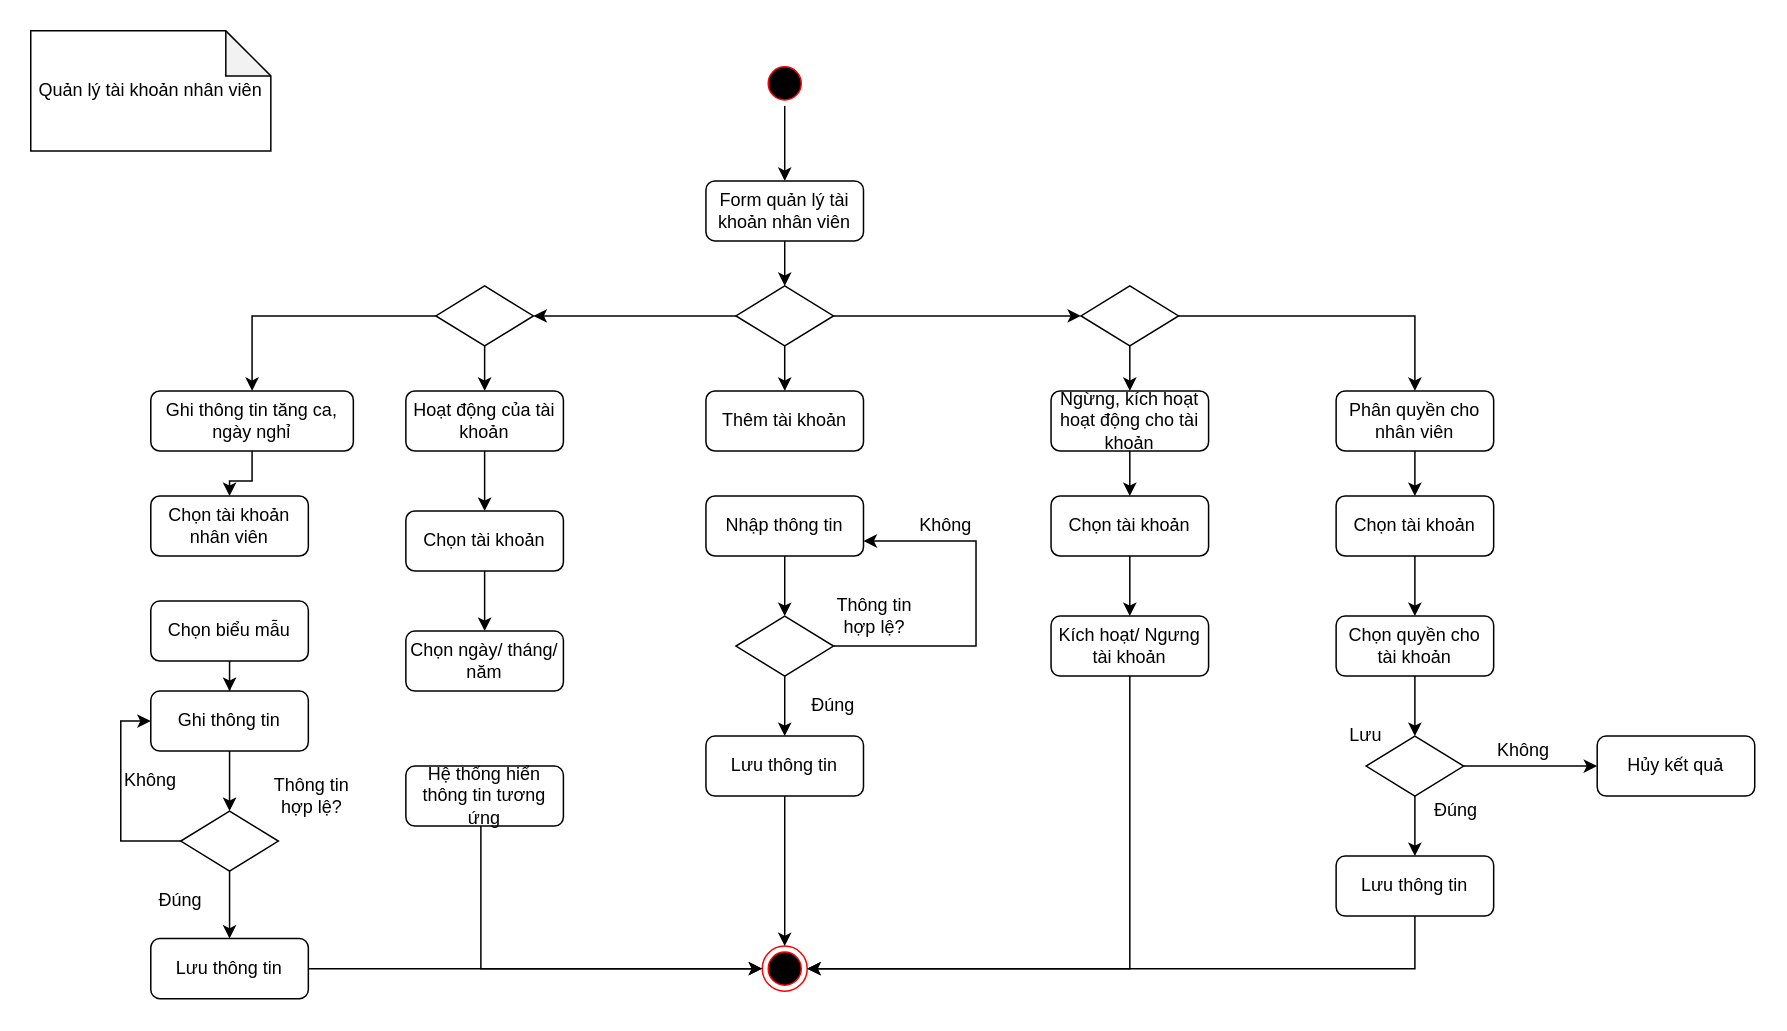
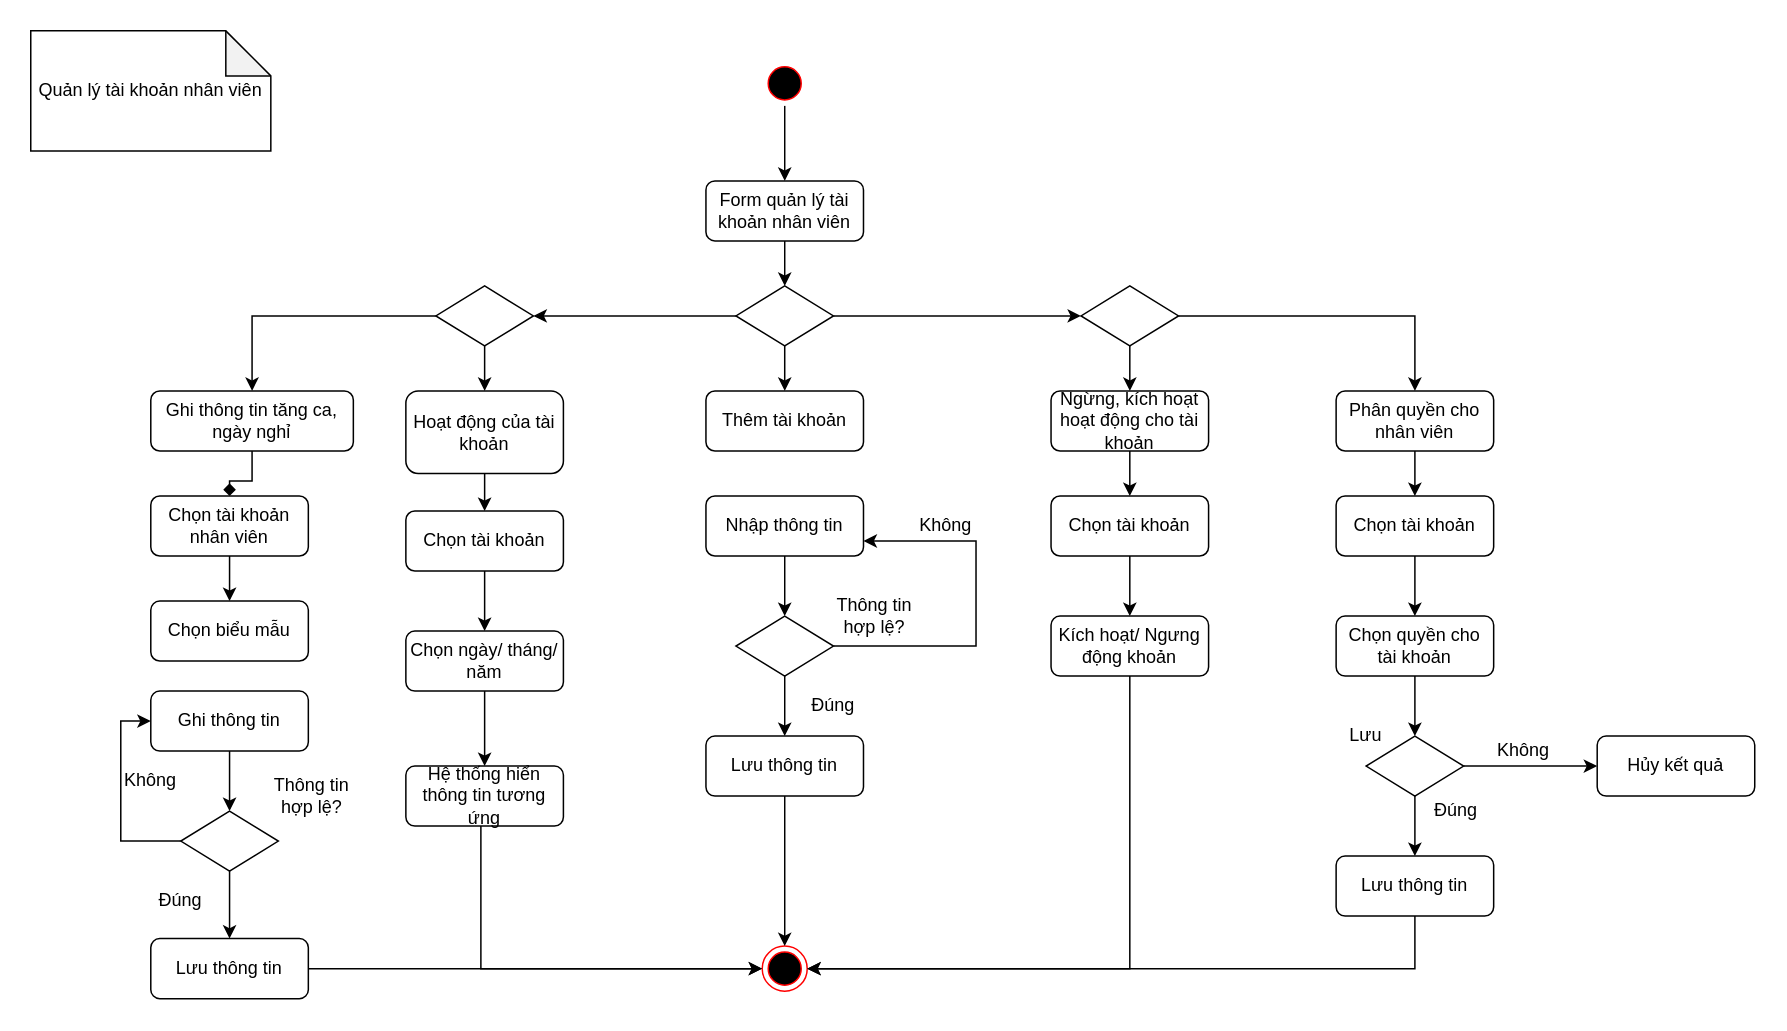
  <mxCell id="0" />
  <mxCell id="1" parent="0" />
  <mxCell id="2" style="edgeStyle=orthogonalEdgeStyle;rounded=0;orthogonalLoop=1;jettySize=auto;html=1;" parent="1" source="3" target="6" edge="1"><mxGeometry relative="1" as="geometry" /></mxCell>
  <mxCell id="3" value="" style="ellipse;shape=startState;fillColor=#000000;strokeColor=#ff0000;" parent="1" vertex="1"><mxGeometry x="507.5" y="40" width="30" height="30" as="geometry" /></mxCell>
  <mxCell id="4" value="Quản lý tài khoản nhân viên" style="shape=note;whiteSpace=wrap;html=1;backgroundOutline=1;darkOpacity=0.05;rotation=0;" parent="1" vertex="1"><mxGeometry x="20" y="20" width="160" height="80" as="geometry" /></mxCell>
  <mxCell id="5" style="edgeStyle=orthogonalEdgeStyle;rounded=0;orthogonalLoop=1;jettySize=auto;html=1;entryX=0.5;entryY=0;entryDx=0;entryDy=0;" parent="1" source="6" target="10" edge="1"><mxGeometry relative="1" as="geometry"><Array as="points"><mxPoint x="523" y="190" /><mxPoint x="523" y="190" /></Array></mxGeometry></mxCell>
  <mxCell id="6" value="Form quản lý tài khoản nhân viên" style="rounded=1;whiteSpace=wrap;html=1;" parent="1" vertex="1"><mxGeometry x="470" y="120" width="105" height="40" as="geometry" /></mxCell>
  <mxCell id="7" style="edgeStyle=orthogonalEdgeStyle;rounded=0;orthogonalLoop=1;jettySize=auto;html=1;" parent="1" source="10" target="20" edge="1"><mxGeometry relative="1" as="geometry" /></mxCell>
  <mxCell id="8" style="edgeStyle=orthogonalEdgeStyle;rounded=0;orthogonalLoop=1;jettySize=auto;html=1;" parent="1" source="10" target="33" edge="1"><mxGeometry relative="1" as="geometry" /></mxCell>
  <mxCell id="9" style="edgeStyle=orthogonalEdgeStyle;rounded=0;orthogonalLoop=1;jettySize=auto;html=1;" parent="1" source="10" target="36" edge="1"><mxGeometry relative="1" as="geometry" /></mxCell>
  <mxCell id="10" value="" style="rhombus;whiteSpace=wrap;html=1;" parent="1" vertex="1"><mxGeometry x="490" y="190" width="65" height="40" as="geometry" /></mxCell>
  <mxCell id="11" value="" style="ellipse;html=1;shape=endState;fillColor=#000000;strokeColor=#ff0000;" parent="1" vertex="1"><mxGeometry x="507.5" y="630" width="30" height="30" as="geometry" /></mxCell>
- <mxCell id="12" style="edgeStyle=orthogonalEdgeStyle;rounded=0;orthogonalLoop=1;jettySize=auto;html=1;" parent="1" source="13" target="61" edge="1"><mxGeometry relative="1" as="geometry" /></mxCell>
+ <mxCell id="12" style="edgeStyle=orthogonalEdgeStyle;rounded=0;orthogonalLoop=1;jettySize=auto;html=1;endArrow=diamond;" parent="1" source="13" target="61" edge="1"><mxGeometry relative="1" as="geometry" /></mxCell>
  <mxCell id="13" value="Ghi thông tin tăng ca, ngày nghỉ" style="rounded=1;whiteSpace=wrap;html=1;" parent="1" vertex="1"><mxGeometry x="100" y="260" width="135" height="40" as="geometry" /></mxCell>
  <mxCell id="14" style="edgeStyle=orthogonalEdgeStyle;rounded=0;orthogonalLoop=1;jettySize=auto;html=1;" parent="1" source="15" target="42" edge="1"><mxGeometry relative="1" as="geometry" /></mxCell>
  <mxCell id="15" value="Phân quyền cho nhân viên" style="rounded=1;whiteSpace=wrap;html=1;" parent="1" vertex="1"><mxGeometry x="890" y="260" width="105" height="40" as="geometry" /></mxCell>
  <mxCell id="16" style="edgeStyle=orthogonalEdgeStyle;rounded=0;orthogonalLoop=1;jettySize=auto;html=1;" parent="1" source="17" target="38" edge="1"><mxGeometry relative="1" as="geometry" /></mxCell>
  <mxCell id="17" value="Ngừng, kích hoạt hoạt động cho tài khoản" style="rounded=1;whiteSpace=wrap;html=1;" parent="1" vertex="1"><mxGeometry x="700" y="260" width="105" height="40" as="geometry" /></mxCell>
  <mxCell id="18" style="edgeStyle=orthogonalEdgeStyle;rounded=0;orthogonalLoop=1;jettySize=auto;html=1;" parent="1" source="19" target="55" edge="1"><mxGeometry relative="1" as="geometry" /></mxCell>
- <mxCell id="19" value="Hoạt động của tài khoản" style="rounded=1;whiteSpace=wrap;html=1;" parent="1" vertex="1"><mxGeometry x="270" y="260" width="105" height="40" as="geometry" /></mxCell>
+ <mxCell id="19" value="Hoạt động của tài khoản" style="rounded=1;whiteSpace=wrap;html=1;" parent="1" vertex="1"><mxGeometry x="270" y="260" width="105" height="55" as="geometry" /></mxCell>
  <mxCell id="20" value="Thêm tài khoản" style="rounded=1;whiteSpace=wrap;html=1;" parent="1" vertex="1"><mxGeometry x="470" y="260" width="105" height="40" as="geometry" /></mxCell>
  <mxCell id="21" style="edgeStyle=orthogonalEdgeStyle;rounded=0;orthogonalLoop=1;jettySize=auto;html=1;" parent="1" source="22" target="25" edge="1"><mxGeometry relative="1" as="geometry" /></mxCell>
  <mxCell id="22" value="Nhập thông tin" style="rounded=1;whiteSpace=wrap;html=1;" parent="1" vertex="1"><mxGeometry x="470" y="330" width="105" height="40" as="geometry" /></mxCell>
  <mxCell id="23" style="edgeStyle=orthogonalEdgeStyle;rounded=0;orthogonalLoop=1;jettySize=auto;html=1;entryX=1;entryY=0.75;entryDx=0;entryDy=0;" parent="1" source="25" target="22" edge="1"><mxGeometry relative="1" as="geometry"><Array as="points"><mxPoint x="650" y="430" /><mxPoint x="650" y="360" /></Array></mxGeometry></mxCell>
  <mxCell id="24" style="edgeStyle=orthogonalEdgeStyle;rounded=0;orthogonalLoop=1;jettySize=auto;html=1;" parent="1" source="25" target="30" edge="1"><mxGeometry relative="1" as="geometry" /></mxCell>
  <mxCell id="25" value="" style="rhombus;whiteSpace=wrap;html=1;" parent="1" vertex="1"><mxGeometry x="490" y="410" width="65" height="40" as="geometry" /></mxCell>
  <mxCell id="26" value="Thông tin hợp lệ?" style="text;html=1;strokeColor=none;fillColor=none;align=center;verticalAlign=middle;whiteSpace=wrap;rounded=0;" parent="1" vertex="1"><mxGeometry x="545" y="400" width="75" height="20" as="geometry" /></mxCell>
  <mxCell id="27" value="Không" style="text;html=1;strokeColor=none;fillColor=none;align=center;verticalAlign=middle;whiteSpace=wrap;rounded=0;" parent="1" vertex="1"><mxGeometry x="610" y="340" width="40" height="20" as="geometry" /></mxCell>
  <mxCell id="28" value="Đúng" style="text;html=1;strokeColor=none;fillColor=none;align=center;verticalAlign=middle;whiteSpace=wrap;rounded=0;" parent="1" vertex="1"><mxGeometry x="535" y="460" width="40" height="20" as="geometry" /></mxCell>
  <mxCell id="29" style="edgeStyle=orthogonalEdgeStyle;rounded=0;orthogonalLoop=1;jettySize=auto;html=1;" parent="1" source="30" target="11" edge="1"><mxGeometry relative="1" as="geometry" /></mxCell>
  <mxCell id="30" value="Lưu thông tin" style="rounded=1;whiteSpace=wrap;html=1;" parent="1" vertex="1"><mxGeometry x="470" y="490" width="105" height="40" as="geometry" /></mxCell>
  <mxCell id="31" style="edgeStyle=orthogonalEdgeStyle;rounded=0;orthogonalLoop=1;jettySize=auto;html=1;" parent="1" source="33" target="17" edge="1"><mxGeometry relative="1" as="geometry" /></mxCell>
  <mxCell id="32" style="edgeStyle=orthogonalEdgeStyle;rounded=0;orthogonalLoop=1;jettySize=auto;html=1;" parent="1" source="33" target="15" edge="1"><mxGeometry relative="1" as="geometry" /></mxCell>
  <mxCell id="33" value="" style="rhombus;whiteSpace=wrap;html=1;" parent="1" vertex="1"><mxGeometry x="720" y="190" width="65" height="40" as="geometry" /></mxCell>
  <mxCell id="34" style="edgeStyle=orthogonalEdgeStyle;rounded=0;orthogonalLoop=1;jettySize=auto;html=1;" parent="1" source="36" target="19" edge="1"><mxGeometry relative="1" as="geometry" /></mxCell>
  <mxCell id="35" style="edgeStyle=orthogonalEdgeStyle;rounded=0;orthogonalLoop=1;jettySize=auto;html=1;" parent="1" source="36" target="13" edge="1"><mxGeometry relative="1" as="geometry" /></mxCell>
  <mxCell id="36" value="" style="rhombus;whiteSpace=wrap;html=1;" parent="1" vertex="1"><mxGeometry x="290" y="190" width="65" height="40" as="geometry" /></mxCell>
  <mxCell id="37" style="edgeStyle=orthogonalEdgeStyle;rounded=0;orthogonalLoop=1;jettySize=auto;html=1;" parent="1" source="38" target="40" edge="1"><mxGeometry relative="1" as="geometry" /></mxCell>
  <mxCell id="38" value="Chọn tài khoản" style="rounded=1;whiteSpace=wrap;html=1;" parent="1" vertex="1"><mxGeometry x="700" y="330" width="105" height="40" as="geometry" /></mxCell>
  <mxCell id="39" style="edgeStyle=orthogonalEdgeStyle;rounded=0;orthogonalLoop=1;jettySize=auto;html=1;" parent="1" source="40" target="11" edge="1"><mxGeometry relative="1" as="geometry"><Array as="points"><mxPoint x="753" y="645" /></Array></mxGeometry></mxCell>
- <mxCell id="40" value="Kích hoạt/ Ngưng tài khoản" style="rounded=1;whiteSpace=wrap;html=1;" parent="1" vertex="1"><mxGeometry x="700" y="410" width="105" height="40" as="geometry" /></mxCell>
+ <mxCell id="40" value="Kích hoạt/ Ngưng động khoản" style="rounded=1;whiteSpace=wrap;html=1;" parent="1" vertex="1"><mxGeometry x="700" y="410" width="105" height="40" as="geometry" /></mxCell>
  <mxCell id="41" style="edgeStyle=orthogonalEdgeStyle;rounded=0;orthogonalLoop=1;jettySize=auto;html=1;" parent="1" source="42" target="44" edge="1"><mxGeometry relative="1" as="geometry" /></mxCell>
  <mxCell id="42" value="Chọn tài khoản" style="rounded=1;whiteSpace=wrap;html=1;" parent="1" vertex="1"><mxGeometry x="890" y="330" width="105" height="40" as="geometry" /></mxCell>
  <mxCell id="43" style="edgeStyle=orthogonalEdgeStyle;rounded=0;orthogonalLoop=1;jettySize=auto;html=1;" parent="1" source="44" target="47" edge="1"><mxGeometry relative="1" as="geometry" /></mxCell>
  <mxCell id="44" value="Chọn quyền cho tài khoản" style="rounded=1;whiteSpace=wrap;html=1;" parent="1" vertex="1"><mxGeometry x="890" y="410" width="105" height="40" as="geometry" /></mxCell>
  <mxCell id="45" style="edgeStyle=orthogonalEdgeStyle;rounded=0;orthogonalLoop=1;jettySize=auto;html=1;" parent="1" source="47" target="50" edge="1"><mxGeometry relative="1" as="geometry" /></mxCell>
  <mxCell id="46" style="edgeStyle=orthogonalEdgeStyle;rounded=0;orthogonalLoop=1;jettySize=auto;html=1;" parent="1" source="47" target="53" edge="1"><mxGeometry relative="1" as="geometry"><mxPoint x="1080" y="510" as="targetPoint" /></mxGeometry></mxCell>
  <mxCell id="47" value="" style="rhombus;whiteSpace=wrap;html=1;" parent="1" vertex="1"><mxGeometry x="910" y="490" width="65" height="40" as="geometry" /></mxCell>
  <mxCell id="48" value="Lưu" style="text;html=1;strokeColor=none;fillColor=none;align=center;verticalAlign=middle;whiteSpace=wrap;rounded=0;" parent="1" vertex="1"><mxGeometry x="890" y="480" width="40" height="20" as="geometry" /></mxCell>
  <mxCell id="49" style="edgeStyle=orthogonalEdgeStyle;rounded=0;orthogonalLoop=1;jettySize=auto;html=1;" parent="1" source="50" target="11" edge="1"><mxGeometry relative="1" as="geometry"><Array as="points"><mxPoint x="943" y="645" /></Array></mxGeometry></mxCell>
  <mxCell id="50" value="Lưu thông tin" style="rounded=1;whiteSpace=wrap;html=1;" parent="1" vertex="1"><mxGeometry x="890" y="570" width="105" height="40" as="geometry" /></mxCell>
  <mxCell id="51" value="Đúng" style="text;html=1;strokeColor=none;fillColor=none;align=center;verticalAlign=middle;whiteSpace=wrap;rounded=0;" parent="1" vertex="1"><mxGeometry x="950" y="530" width="40" height="20" as="geometry" /></mxCell>
  <mxCell id="52" value="Không" style="text;html=1;strokeColor=none;fillColor=none;align=center;verticalAlign=middle;whiteSpace=wrap;rounded=0;" parent="1" vertex="1"><mxGeometry x="995" y="490" width="40" height="20" as="geometry" /></mxCell>
  <mxCell id="53" value="Hủy kết quả" style="rounded=1;whiteSpace=wrap;html=1;" parent="1" vertex="1"><mxGeometry x="1064" y="490" width="105" height="40" as="geometry" /></mxCell>
  <mxCell id="54" style="edgeStyle=orthogonalEdgeStyle;rounded=0;orthogonalLoop=1;jettySize=auto;html=1;" parent="1" source="55" target="57" edge="1"><mxGeometry relative="1" as="geometry" /></mxCell>
  <mxCell id="55" value="Chọn tài khoản" style="rounded=1;whiteSpace=wrap;html=1;" parent="1" vertex="1"><mxGeometry x="270" y="340" width="105" height="40" as="geometry" /></mxCell>
+ <mxCell id="56" style="edgeStyle=orthogonalEdgeStyle;rounded=0;orthogonalLoop=1;jettySize=auto;html=1;" parent="1" source="57" target="59" edge="1"><mxGeometry relative="1" as="geometry" /></mxCell>
  <mxCell id="57" value="Chọn ngày/ tháng/ năm" style="rounded=1;whiteSpace=wrap;html=1;" parent="1" vertex="1"><mxGeometry x="270" y="420" width="105" height="40" as="geometry" /></mxCell>
  <mxCell id="58" style="edgeStyle=orthogonalEdgeStyle;rounded=0;orthogonalLoop=1;jettySize=auto;html=1;" parent="1" source="59" target="11" edge="1"><mxGeometry relative="1" as="geometry"><Array as="points"><mxPoint x="320" y="645" /></Array></mxGeometry></mxCell>
  <mxCell id="59" value="Hệ thống hiển thông tin tương ứng" style="rounded=1;whiteSpace=wrap;html=1;" parent="1" vertex="1"><mxGeometry x="270" y="510" width="105" height="40" as="geometry" /></mxCell>
+ <mxCell id="60" style="edgeStyle=orthogonalEdgeStyle;rounded=0;orthogonalLoop=1;jettySize=auto;html=1;" parent="1" source="61" target="63" edge="1"><mxGeometry relative="1" as="geometry" /></mxCell>
  <mxCell id="61" value="Chọn tài khoản nhân viên" style="rounded=1;whiteSpace=wrap;html=1;" parent="1" vertex="1"><mxGeometry x="100" y="330" width="105" height="40" as="geometry" /></mxCell>
- <mxCell id="62" style="edgeStyle=orthogonalEdgeStyle;rounded=0;orthogonalLoop=1;jettySize=auto;html=1;" parent="1" source="63" target="65" edge="1"><mxGeometry relative="1" as="geometry" /></mxCell>
  <mxCell id="63" value="Chọn biểu mẫu" style="rounded=1;whiteSpace=wrap;html=1;" parent="1" vertex="1"><mxGeometry x="100" y="400" width="105" height="40" as="geometry" /></mxCell>
  <mxCell id="64" style="edgeStyle=orthogonalEdgeStyle;rounded=0;orthogonalLoop=1;jettySize=auto;html=1;" parent="1" source="65" target="68" edge="1"><mxGeometry relative="1" as="geometry" /></mxCell>
  <mxCell id="65" value="Ghi thông tin" style="rounded=1;whiteSpace=wrap;html=1;" parent="1" vertex="1"><mxGeometry x="100" y="460" width="105" height="40" as="geometry" /></mxCell>
  <mxCell id="66" style="edgeStyle=orthogonalEdgeStyle;rounded=0;orthogonalLoop=1;jettySize=auto;html=1;entryX=0;entryY=0.5;entryDx=0;entryDy=0;" parent="1" source="68" target="65" edge="1"><mxGeometry relative="1" as="geometry"><Array as="points"><mxPoint x="80" y="560" /><mxPoint x="80" y="480" /></Array></mxGeometry></mxCell>
  <mxCell id="67" style="edgeStyle=orthogonalEdgeStyle;rounded=0;orthogonalLoop=1;jettySize=auto;html=1;entryX=0.5;entryY=0;entryDx=0;entryDy=0;" parent="1" source="68" target="73" edge="1"><mxGeometry relative="1" as="geometry" /></mxCell>
  <mxCell id="68" value="" style="rhombus;whiteSpace=wrap;html=1;" parent="1" vertex="1"><mxGeometry x="120" y="540" width="65" height="40" as="geometry" /></mxCell>
  <mxCell id="69" value="Thông tin hợp lệ?" style="text;html=1;strokeColor=none;fillColor=none;align=center;verticalAlign=middle;whiteSpace=wrap;rounded=0;" parent="1" vertex="1"><mxGeometry x="170" y="520" width="75" height="20" as="geometry" /></mxCell>
  <mxCell id="70" value="Không" style="text;html=1;strokeColor=none;fillColor=none;align=center;verticalAlign=middle;whiteSpace=wrap;rounded=0;" parent="1" vertex="1"><mxGeometry x="80" y="510" width="40" height="20" as="geometry" /></mxCell>
  <mxCell id="71" value="Đúng" style="text;html=1;strokeColor=none;fillColor=none;align=center;verticalAlign=middle;whiteSpace=wrap;rounded=0;" parent="1" vertex="1"><mxGeometry x="100" y="590" width="40" height="20" as="geometry" /></mxCell>
  <mxCell id="72" style="edgeStyle=orthogonalEdgeStyle;rounded=0;orthogonalLoop=1;jettySize=auto;html=1;" parent="1" source="73" target="11" edge="1"><mxGeometry relative="1" as="geometry" /></mxCell>
  <mxCell id="73" value="Lưu thông tin" style="rounded=1;whiteSpace=wrap;html=1;" parent="1" vertex="1"><mxGeometry x="100" y="625" width="105" height="40" as="geometry" /></mxCell>
